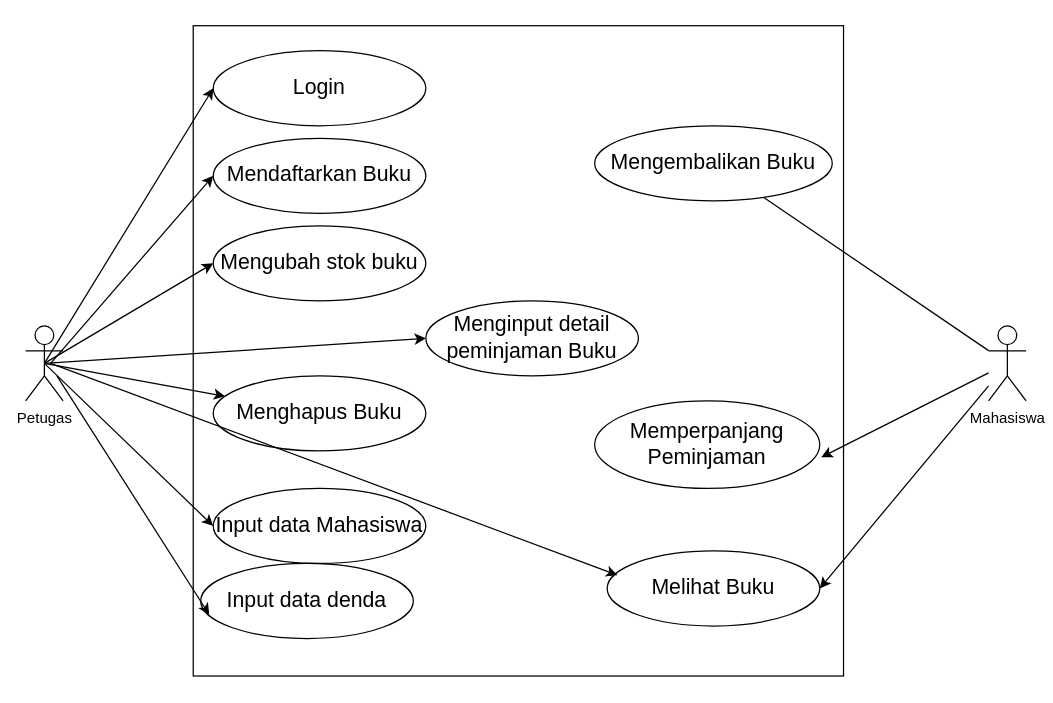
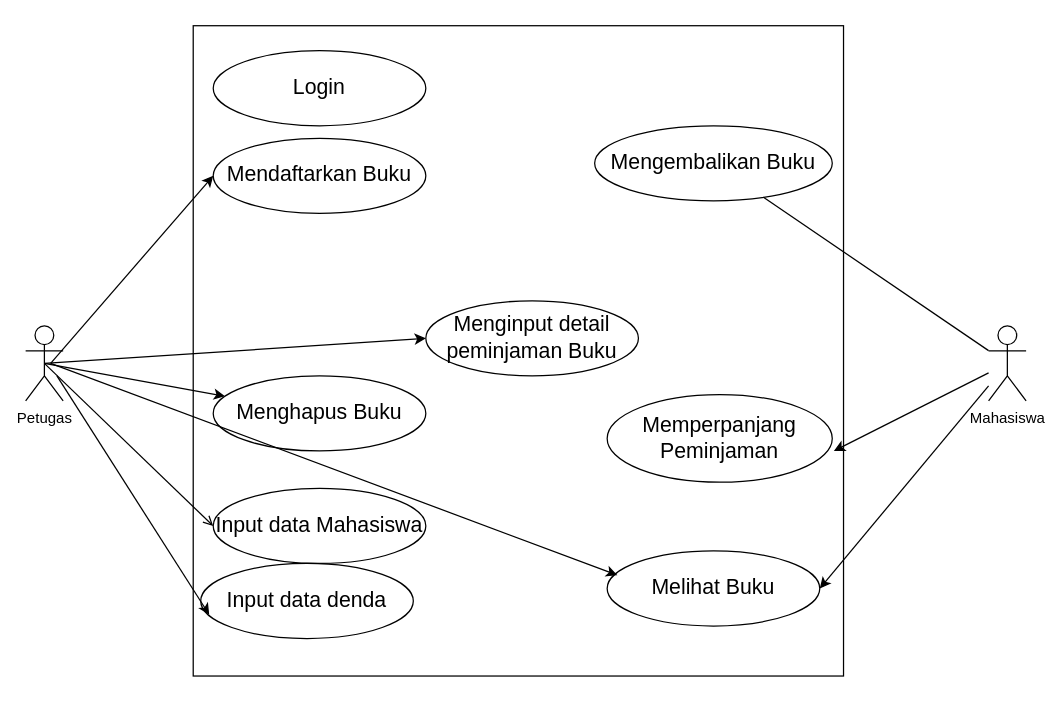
  <mxCell id="0" />
  <mxCell id="1" parent="0" />
  <mxCell id="2" value="Petugas" style="shape=umlActor;verticalLabelPosition=bottom;verticalAlign=top;html=1;outlineConnect=0;" parent="1" vertex="1"><mxGeometry x="20" y="260" width="30" height="60" as="geometry" /></mxCell>
  <mxCell id="3" value="" style="whiteSpace=wrap;html=1;aspect=fixed;" parent="1" vertex="1"><mxGeometry x="154" y="20" width="520" height="520" as="geometry" /></mxCell>
  <mxCell id="4" value="Mahasiswa" style="shape=umlActor;verticalLabelPosition=bottom;verticalAlign=top;html=1;outlineConnect=0;" parent="1" vertex="1"><mxGeometry x="790" y="260" width="30" height="60" as="geometry" /></mxCell>
  <mxCell id="5" value="&lt;font style=&quot;font-size: 17px&quot;&gt;Mengembalikan Buku&lt;/font&gt;" style="ellipse;whiteSpace=wrap;html=1;" parent="1" vertex="1"><mxGeometry x="475" y="100" width="190" height="60" as="geometry" /></mxCell>
- <mxCell id="6" value="&lt;font style=&quot;font-size: 17px&quot;&gt;Memperpanjang Peminjaman&lt;/font&gt;" style="ellipse;whiteSpace=wrap;html=1;" parent="1" vertex="1"><mxGeometry x="475" y="320" width="180" height="70" as="geometry" /></mxCell>
+ <mxCell id="6" value="&lt;font style=&quot;font-size: 17px&quot;&gt;Memperpanjang Peminjaman&lt;/font&gt;" style="ellipse;whiteSpace=wrap;html=1;" parent="1" vertex="1"><mxGeometry x="485" y="315" width="180" height="70" as="geometry" /></mxCell>
  <mxCell id="7" value="&lt;font style=&quot;font-size: 17px&quot;&gt;Melihat Buku&lt;/font&gt;" style="ellipse;whiteSpace=wrap;html=1;" parent="1" vertex="1"><mxGeometry x="485" y="440" width="170" height="60" as="geometry" /></mxCell>
  <mxCell id="8" value="" style="endArrow=none;html=1;rounded=0;fontSize=17;" parent="1" source="4" target="5" edge="1"><mxGeometry width="50" height="50" relative="1" as="geometry"><mxPoint x="390" y="310" as="sourcePoint" /><mxPoint x="440" y="260" as="targetPoint" /></mxGeometry></mxCell>
  <mxCell id="9" value="" style="endArrow=classic;html=1;rounded=0;fontSize=17;entryX=1.007;entryY=0.643;entryDx=0;entryDy=0;entryPerimeter=0;" parent="1" source="4" target="6" edge="1"><mxGeometry width="50" height="50" relative="1" as="geometry"><mxPoint x="390" y="310" as="sourcePoint" /><mxPoint x="440" y="260" as="targetPoint" /></mxGeometry></mxCell>
  <mxCell id="10" value="" style="endArrow=classic;html=1;rounded=0;fontSize=17;entryX=1;entryY=0.5;entryDx=0;entryDy=0;" parent="1" source="4" target="7" edge="1"><mxGeometry width="50" height="50" relative="1" as="geometry"><mxPoint x="390" y="300" as="sourcePoint" /><mxPoint x="440" y="250" as="targetPoint" /></mxGeometry></mxCell>
  <mxCell id="11" value="&lt;font style=&quot;font-size: 17px&quot;&gt;Login&lt;/font&gt;" style="ellipse;whiteSpace=wrap;html=1;" parent="1" vertex="1"><mxGeometry x="170" y="40" width="170" height="60" as="geometry" /></mxCell>
  <mxCell id="12" value="&lt;font style=&quot;font-size: 17px&quot;&gt;Mendaftarkan Buku&lt;/font&gt;" style="ellipse;whiteSpace=wrap;html=1;" parent="1" vertex="1"><mxGeometry x="170" y="110" width="170" height="60" as="geometry" /></mxCell>
- <mxCell id="13" value="&lt;font style=&quot;font-size: 17px&quot;&gt;Mengubah stok buku&lt;/font&gt;" style="ellipse;whiteSpace=wrap;html=1;" parent="1" vertex="1"><mxGeometry x="170" y="180" width="170" height="60" as="geometry" /></mxCell>
  <mxCell id="14" value="&lt;font style=&quot;font-size: 17px&quot;&gt;Menghapus Buku&lt;/font&gt;" style="ellipse;whiteSpace=wrap;html=1;" parent="1" vertex="1"><mxGeometry x="170" y="300" width="170" height="60" as="geometry" /></mxCell>
  <mxCell id="15" value="&lt;span style=&quot;font-size: 17px&quot;&gt;Menginput detail peminjaman Buku&lt;/span&gt;" style="ellipse;whiteSpace=wrap;html=1;" parent="1" vertex="1"><mxGeometry x="340" y="240" width="170" height="60" as="geometry" /></mxCell>
- <mxCell id="16" value="" style="endArrow=classic;html=1;rounded=0;fontSize=17;exitX=0.5;exitY=0.5;exitDx=0;exitDy=0;exitPerimeter=0;entryX=0;entryY=0.5;entryDx=0;entryDy=0;" parent="1" source="2" target="11" edge="1"><mxGeometry width="50" height="50" relative="1" as="geometry"><mxPoint x="390" y="290" as="sourcePoint" /><mxPoint x="440" y="240" as="targetPoint" /></mxGeometry></mxCell>
  <mxCell id="17" value="" style="endArrow=classic;html=1;rounded=0;fontSize=17;entryX=0;entryY=0.5;entryDx=0;entryDy=0;" parent="1" target="12" edge="1"><mxGeometry width="50" height="50" relative="1" as="geometry"><mxPoint x="40" y="290" as="sourcePoint" /><mxPoint x="180" y="80" as="targetPoint" /></mxGeometry></mxCell>
- <mxCell id="18" value="" style="endArrow=classic;html=1;rounded=0;fontSize=17;exitX=0.5;exitY=0.5;exitDx=0;exitDy=0;exitPerimeter=0;entryX=0;entryY=0.5;entryDx=0;entryDy=0;" parent="1" source="2" target="13" edge="1"><mxGeometry width="50" height="50" relative="1" as="geometry"><mxPoint x="55" y="310" as="sourcePoint" /><mxPoint x="190" y="90" as="targetPoint" /></mxGeometry></mxCell>
  <mxCell id="19" value="" style="endArrow=classic;html=1;rounded=0;fontSize=17;exitX=0.5;exitY=0.5;exitDx=0;exitDy=0;exitPerimeter=0;" parent="1" source="2" target="14" edge="1"><mxGeometry width="50" height="50" relative="1" as="geometry"><mxPoint x="65" y="320" as="sourcePoint" /><mxPoint x="200" y="100" as="targetPoint" /></mxGeometry></mxCell>
- <mxCell id="20" value="" style="endArrow=classic;html=1;rounded=0;fontSize=17;exitX=0.5;exitY=0.5;exitDx=0;exitDy=0;exitPerimeter=0;entryX=0;entryY=0.5;entryDx=0;entryDy=0;" parent="1" source="2" target="21" edge="1"><mxGeometry width="50" height="50" relative="1" as="geometry"><mxPoint x="75" y="330" as="sourcePoint" /><mxPoint x="210" y="110" as="targetPoint" /></mxGeometry></mxCell>
+ <mxCell id="20" value="" style="endArrow=open;html=1;rounded=0;fontSize=17;exitX=0.5;exitY=0.5;exitDx=0;exitDy=0;exitPerimeter=0;entryX=0;entryY=0.5;entryDx=0;entryDy=0;" parent="1" source="2" target="21" edge="1"><mxGeometry width="50" height="50" relative="1" as="geometry"><mxPoint x="75" y="330" as="sourcePoint" /><mxPoint x="210" y="110" as="targetPoint" /></mxGeometry></mxCell>
  <mxCell id="21" value="&lt;span style=&quot;font-size: 17px&quot;&gt;Input data Mahasiswa&lt;/span&gt;" style="ellipse;whiteSpace=wrap;html=1;" parent="1" vertex="1"><mxGeometry x="170" y="390" width="170" height="60" as="geometry" /></mxCell>
  <mxCell id="22" value="" style="endArrow=classic;html=1;rounded=0;fontSize=17;exitX=0.5;exitY=0.5;exitDx=0;exitDy=0;exitPerimeter=0;entryX=0;entryY=0.5;entryDx=0;entryDy=0;" parent="1" source="2" target="15" edge="1"><mxGeometry width="50" height="50" relative="1" as="geometry"><mxPoint x="45" y="300" as="sourcePoint" /><mxPoint x="165.04" y="366.44" as="targetPoint" /></mxGeometry></mxCell>
  <mxCell id="23" value="&lt;font style=&quot;font-size: 17px&quot;&gt;Input data denda&lt;/font&gt;" style="ellipse;whiteSpace=wrap;html=1;" parent="1" vertex="1"><mxGeometry x="160" y="450" width="170" height="60" as="geometry" /></mxCell>
  <mxCell id="24" value="" style="endArrow=classic;html=1;rounded=0;fontSize=17;exitX=0.5;exitY=0.5;exitDx=0;exitDy=0;exitPerimeter=0;entryX=0.04;entryY=0.683;entryDx=0;entryDy=0;entryPerimeter=0;" parent="1" target="23" edge="1"><mxGeometry width="50" height="50" relative="1" as="geometry"><mxPoint x="45" y="300" as="sourcePoint" /><mxPoint x="170" y="430" as="targetPoint" /></mxGeometry></mxCell>
  <mxCell id="25" value="" style="endArrow=classic;html=1;rounded=0;fontSize=17;entryX=0.048;entryY=0.323;entryDx=0;entryDy=0;entryPerimeter=0;" edge="1" parent="1" target="7"><mxGeometry width="50" height="50" relative="1" as="geometry"><mxPoint x="40" y="290" as="sourcePoint" /><mxPoint x="350" y="280" as="targetPoint" /></mxGeometry></mxCell>
